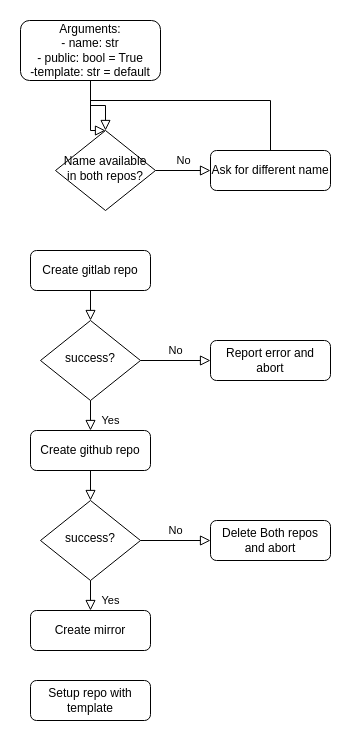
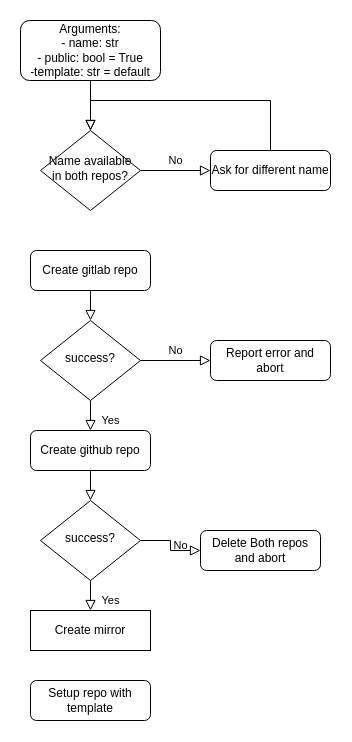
  <mxCell id="0" />
  <mxCell id="1" parent="0" />
  <mxCell id="2" value="" style="rounded=0;html=1;jettySize=auto;orthogonalLoop=1;fontSize=11;endArrow=block;endFill=0;endSize=8;strokeWidth=1;shadow=0;labelBackgroundColor=none;edgeStyle=orthogonalEdgeStyle;" parent="1" source="3" target="5" edge="1"><mxGeometry relative="1" as="geometry" /></mxCell>
  <mxCell id="3" value="Arguments:&lt;br&gt;- name: str&lt;br&gt;- public: bool = True&lt;br&gt;-template: str = default" style="rounded=1;whiteSpace=wrap;html=1;fontSize=12;glass=0;strokeWidth=1;shadow=0;" parent="1" vertex="1"><mxGeometry x="20" y="20" width="140" height="60" as="geometry" /></mxCell>
  <mxCell id="4" value="No" style="edgeStyle=orthogonalEdgeStyle;rounded=0;html=1;jettySize=auto;orthogonalLoop=1;fontSize=11;endArrow=block;endFill=0;endSize=8;strokeWidth=1;shadow=0;labelBackgroundColor=none;" parent="1" source="5" target="6" edge="1"><mxGeometry y="10" relative="1" as="geometry"><mxPoint as="offset" /></mxGeometry></mxCell>
- <mxCell id="5" value="Name available in both repos?" style="rhombus;whiteSpace=wrap;html=1;shadow=0;fontFamily=Helvetica;fontSize=12;align=center;strokeWidth=1;spacing=6;spacingTop=-4;" parent="1" vertex="1"><mxGeometry x="55" y="130" width="100" height="80" as="geometry" /></mxCell>
+ <mxCell id="5" value="Name available in both repos?" style="rhombus;whiteSpace=wrap;html=1;shadow=0;fontFamily=Helvetica;fontSize=12;align=center;strokeWidth=1;spacing=6;spacingTop=-4;" parent="1" vertex="1"><mxGeometry x="40" y="130" width="100" height="80" as="geometry" /></mxCell>
  <mxCell id="6" value="Ask for different name" style="rounded=1;whiteSpace=wrap;html=1;fontSize=12;glass=0;strokeWidth=1;shadow=0;" parent="1" vertex="1"><mxGeometry x="210" y="150" width="120" height="40" as="geometry" /></mxCell>
  <mxCell id="7" value="" style="rounded=0;html=1;jettySize=auto;orthogonalLoop=1;fontSize=11;endArrow=block;endFill=0;endSize=8;strokeWidth=1;shadow=0;labelBackgroundColor=none;edgeStyle=orthogonalEdgeStyle;exitX=0.5;exitY=1;exitDx=0;exitDy=0;entryX=0.5;entryY=0;entryDx=0;entryDy=0;" parent="1" source="9" target="10" edge="1"><mxGeometry x="0.333" y="20" relative="1" as="geometry"><mxPoint as="offset" /><mxPoint x="90" y="320" as="sourcePoint" /></mxGeometry></mxCell>
  <mxCell id="8" value="Create github repo" style="rounded=1;whiteSpace=wrap;html=1;fontSize=12;glass=0;strokeWidth=1;shadow=0;" parent="1" vertex="1"><mxGeometry x="30" y="430" width="120" height="40" as="geometry" /></mxCell>
  <mxCell id="9" value="Create gitlab repo" style="rounded=1;whiteSpace=wrap;html=1;fontSize=12;glass=0;strokeWidth=1;shadow=0;" parent="1" vertex="1"><mxGeometry x="30" y="250" width="120" height="40" as="geometry" /></mxCell>
  <mxCell id="10" value="success?" style="rhombus;whiteSpace=wrap;html=1;shadow=0;fontFamily=Helvetica;fontSize=12;align=center;strokeWidth=1;spacing=6;spacingTop=-4;" vertex="1" parent="1"><mxGeometry x="40" y="320" width="100" height="80" as="geometry" /></mxCell>
  <mxCell id="11" value="Yes" style="rounded=0;html=1;jettySize=auto;orthogonalLoop=1;fontSize=11;endArrow=block;endFill=0;endSize=8;strokeWidth=1;shadow=0;labelBackgroundColor=none;edgeStyle=orthogonalEdgeStyle;exitX=0.5;exitY=1;exitDx=0;exitDy=0;entryX=0.5;entryY=0;entryDx=0;entryDy=0;" edge="1" parent="1" source="10" target="8"><mxGeometry x="0.333" y="20" relative="1" as="geometry"><mxPoint as="offset" /><mxPoint x="89.5" y="420" as="sourcePoint" /><mxPoint x="89.5" y="450" as="targetPoint" /></mxGeometry></mxCell>
  <mxCell id="12" value="Report error and abort" style="rounded=1;whiteSpace=wrap;html=1;fontSize=12;glass=0;strokeWidth=1;shadow=0;" vertex="1" parent="1"><mxGeometry x="210" y="340" width="120" height="40" as="geometry" /></mxCell>
  <mxCell id="13" value="success?" style="rhombus;whiteSpace=wrap;html=1;shadow=0;fontFamily=Helvetica;fontSize=12;align=center;strokeWidth=1;spacing=6;spacingTop=-4;" vertex="1" parent="1"><mxGeometry x="40" y="500" width="100" height="80" as="geometry" /></mxCell>
  <mxCell id="14" value="" style="rounded=0;html=1;jettySize=auto;orthogonalLoop=1;fontSize=11;endArrow=block;endFill=0;endSize=8;strokeWidth=1;shadow=0;labelBackgroundColor=none;edgeStyle=orthogonalEdgeStyle;exitX=0.5;exitY=1;exitDx=0;exitDy=0;entryX=0.5;entryY=0;entryDx=0;entryDy=0;" edge="1" parent="1" source="8" target="13"><mxGeometry x="0.333" y="20" relative="1" as="geometry"><mxPoint as="offset" /><mxPoint x="89.5" y="490" as="sourcePoint" /><mxPoint x="90" y="500" as="targetPoint" /></mxGeometry></mxCell>
  <mxCell id="15" value="No" style="edgeStyle=orthogonalEdgeStyle;rounded=0;html=1;jettySize=auto;orthogonalLoop=1;fontSize=11;endArrow=block;endFill=0;endSize=8;strokeWidth=1;shadow=0;labelBackgroundColor=none;exitX=1;exitY=0.5;exitDx=0;exitDy=0;entryX=0;entryY=0.5;entryDx=0;entryDy=0;" edge="1" parent="1" source="10" target="12"><mxGeometry y="10" relative="1" as="geometry"><mxPoint as="offset" /><mxPoint x="160" y="359.5" as="sourcePoint" /><mxPoint x="190" y="360" as="targetPoint" /></mxGeometry></mxCell>
  <mxCell id="16" value="" style="rounded=0;html=1;jettySize=auto;orthogonalLoop=1;fontSize=11;endArrow=block;endFill=0;endSize=8;strokeWidth=1;shadow=0;labelBackgroundColor=none;edgeStyle=orthogonalEdgeStyle;entryX=0.5;entryY=0;entryDx=0;entryDy=0;exitX=0.5;exitY=0;exitDx=0;exitDy=0;" edge="1" parent="1" source="6" target="5"><mxGeometry relative="1" as="geometry"><mxPoint x="269.5" y="60" as="sourcePoint" /><mxPoint x="269.5" y="110" as="targetPoint" /><Array as="points"><mxPoint x="270" y="100" /><mxPoint x="90" y="100" /></Array></mxGeometry></mxCell>
  <mxCell id="17" value="No" style="edgeStyle=orthogonalEdgeStyle;rounded=0;html=1;jettySize=auto;orthogonalLoop=1;fontSize=11;endArrow=block;endFill=0;endSize=8;strokeWidth=1;shadow=0;labelBackgroundColor=none;exitX=1;exitY=0.5;exitDx=0;exitDy=0;entryX=0;entryY=0.5;entryDx=0;entryDy=0;" edge="1" parent="1" source="13" target="18"><mxGeometry y="10" relative="1" as="geometry"><mxPoint as="offset" /><mxPoint x="170" y="525" as="sourcePoint" /><mxPoint x="240" y="525" as="targetPoint" /><Array as="points" /></mxGeometry></mxCell>
- <mxCell id="18" value="Delete Both repos and abort" style="rounded=1;whiteSpace=wrap;html=1;fontSize=12;glass=0;strokeWidth=1;shadow=0;" vertex="1" parent="1"><mxGeometry x="210" y="520" width="120" height="40" as="geometry" /></mxCell>
- <mxCell id="19" value="Create mirror" style="rounded=1;whiteSpace=wrap;html=1;fontSize=12;glass=0;strokeWidth=1;shadow=0;" vertex="1" parent="1"><mxGeometry x="30" y="610" width="120" height="40" as="geometry" /></mxCell>
+ <mxCell id="18" value="Delete Both repos and abort" style="rounded=1;whiteSpace=wrap;html=1;fontSize=12;glass=0;strokeWidth=1;shadow=0;" vertex="1" parent="1"><mxGeometry x="200" y="530" width="120" height="40" as="geometry" /></mxCell>
+ <mxCell id="19" value="Create mirror" style="whiteSpace=wrap;html=1;fontSize=12;glass=0;strokeWidth=1;shadow=0;rounded=0;" vertex="1" parent="1"><mxGeometry x="30" y="610" width="120" height="40" as="geometry" /></mxCell>
  <mxCell id="20" value="Yes" style="rounded=0;html=1;jettySize=auto;orthogonalLoop=1;fontSize=11;endArrow=block;endFill=0;endSize=8;strokeWidth=1;shadow=0;labelBackgroundColor=none;edgeStyle=orthogonalEdgeStyle;exitX=0.5;exitY=1;exitDx=0;exitDy=0;entryX=0.5;entryY=0;entryDx=0;entryDy=0;" edge="1" parent="1" source="13" target="19"><mxGeometry x="0.333" y="20" relative="1" as="geometry"><mxPoint as="offset" /><mxPoint x="130" y="580" as="sourcePoint" /><mxPoint x="130" y="610" as="targetPoint" /></mxGeometry></mxCell>
  <mxCell id="21" value="Setup repo with template" style="rounded=1;whiteSpace=wrap;html=1;fontSize=12;glass=0;strokeWidth=1;shadow=0;" vertex="1" parent="1"><mxGeometry x="30" y="680" width="120" height="40" as="geometry" /></mxCell>
